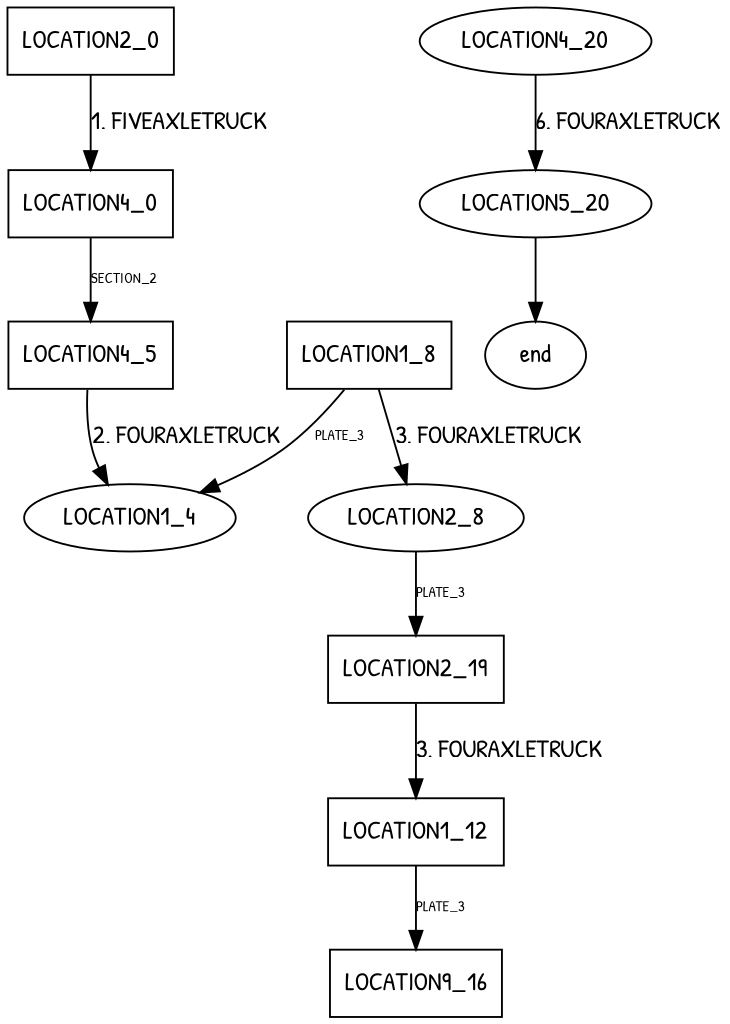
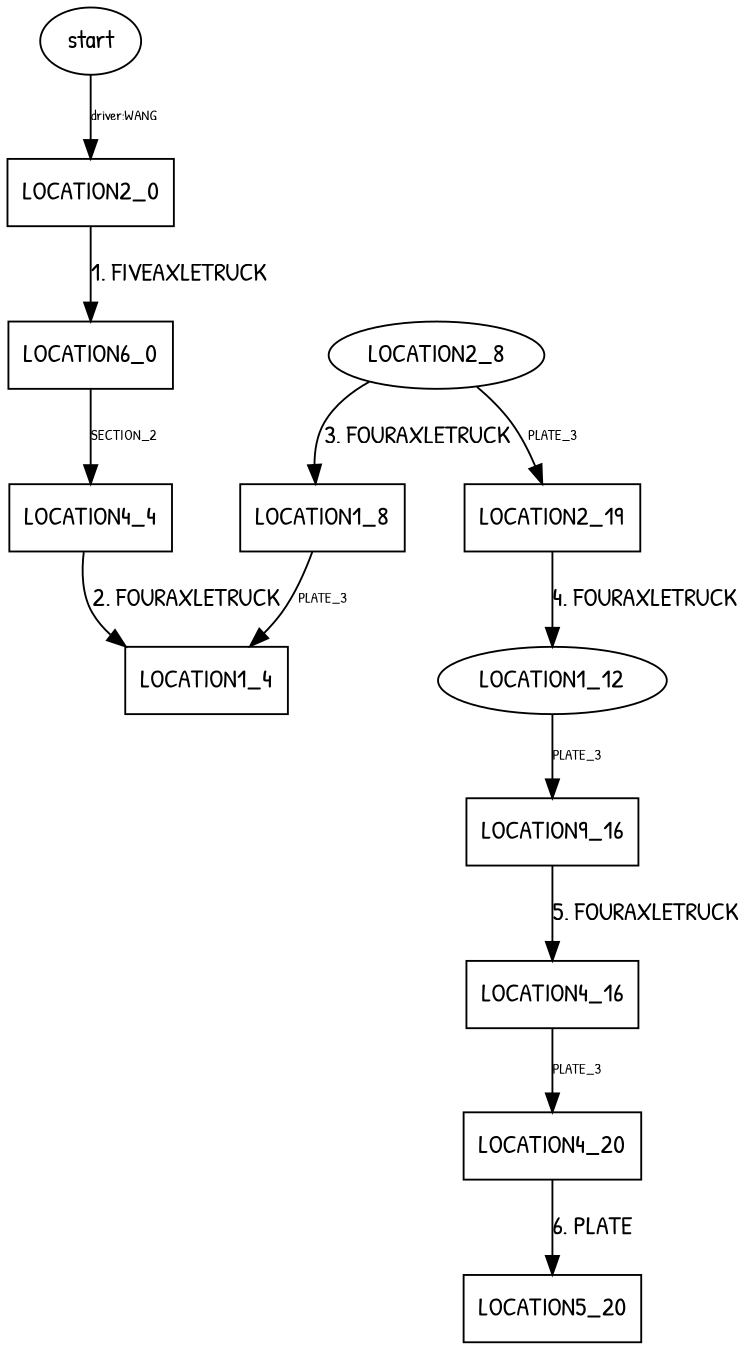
  digraph {
    fontname="Patrick Hand"
    node [fontname="Patrick Hand" shape=box]
    edge [fontname="Patrick Hand"]
+   n1 [label=start shape=ellipse]
    n2 [label=LOCATION2_0]
-   n3 [label=LOCATION4_0]
-   n4 [label=LOCATION4_5]
-   n5 [label=LOCATION1_4 shape=ellipse]
+   n3 [label=LOCATION6_0]
+   n4 [label=LOCATION4_4]
+   n5 [label=LOCATION1_4]
    n6 [label=LOCATION1_8]
    n7 [label=LOCATION2_8 shape=ellipse]
    n8 [label=LOCATION2_19]
-   n9 [label=LOCATION1_12]
+   n9 [label=LOCATION1_12 shape=ellipse]
    n10 [label=LOCATION9_16]
-   n12 [label=LOCATION4_20 shape=ellipse]
-   n13 [label=LOCATION5_20 shape=ellipse]
-   n14 [label=end shape=ellipse]
+   n11 [label=LOCATION4_16]
+   n12 [label=LOCATION4_20]
+   n13 [label=LOCATION5_20]
+   n1 -> n2 [fontsize=8 label="driver:WANG"]
    n2 -> n3 [label="1. FIVEAXLETRUCK"]
    n3 -> n4 [fontsize=8 label=SECTION_2]
    n4 -> n5 [label="2. FOURAXLETRUCK"]
    n6 -> n5 [fontsize=8 label=PLATE_3]
-   n6 -> n7 [label="3. FOURAXLETRUCK"]
+   n7 -> n6 [label="3. FOURAXLETRUCK"]
    n7 -> n8 [fontsize=8 label=PLATE_3]
-   n8 -> n9 [label="3. FOURAXLETRUCK"]
+   n8 -> n9 [label="4. FOURAXLETRUCK"]
    n9 -> n10 [fontsize=8 label=PLATE_3]
-   n12 -> n13 [label="6. FOURAXLETRUCK"]
-   n13 -> n14
+   n10 -> n11 [label="5. FOURAXLETRUCK"]
+   n11 -> n12 [fontsize=8 label=PLATE_3]
+   n12 -> n13 [label="6. PLATE"]
  }
